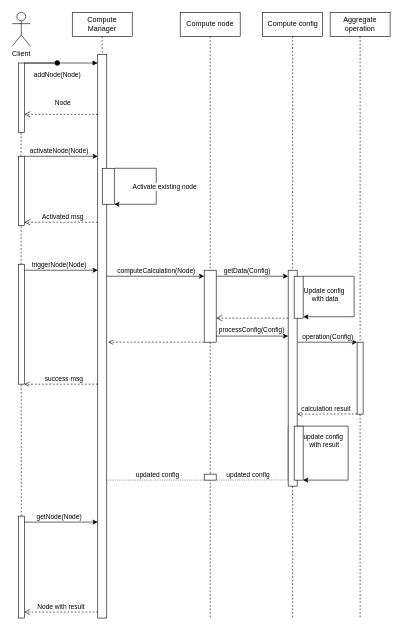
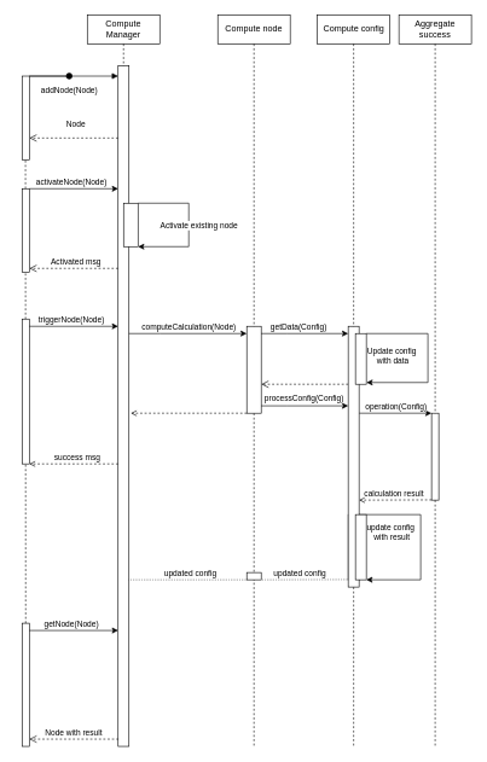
  <mxCell id="0" />
  <mxCell id="1" parent="0" />
  <mxCell id="2" value="Compute Manager" style="shape=umlLifeline;perimeter=lifelinePerimeter;whiteSpace=wrap;html=1;container=0;dropTarget=0;collapsible=0;recursiveResize=0;outlineConnect=0;portConstraint=eastwest;newEdgeStyle={&quot;edgeStyle&quot;:&quot;elbowEdgeStyle&quot;,&quot;elbow&quot;:&quot;vertical&quot;,&quot;curved&quot;:0,&quot;rounded&quot;:0};" parent="1" vertex="1"><mxGeometry x="120" y="20" width="100" height="1010" as="geometry" /></mxCell>
  <mxCell id="3" value="Compute node" style="shape=umlLifeline;perimeter=lifelinePerimeter;whiteSpace=wrap;html=1;container=0;dropTarget=0;collapsible=0;recursiveResize=0;outlineConnect=0;portConstraint=eastwest;newEdgeStyle={&quot;edgeStyle&quot;:&quot;elbowEdgeStyle&quot;,&quot;elbow&quot;:&quot;vertical&quot;,&quot;curved&quot;:0,&quot;rounded&quot;:0};" parent="1" vertex="1"><mxGeometry x="300" y="20" width="100" height="1010" as="geometry" /></mxCell>
  <mxCell id="4" value="" style="group" parent="1" vertex="1" connectable="0"><mxGeometry x="20" y="20" width="630" height="1010" as="geometry" /></mxCell>
  <mxCell id="5" value="" style="html=1;points=[];perimeter=orthogonalPerimeter;outlineConnect=0;targetShapes=umlLifeline;portConstraint=eastwest;newEdgeStyle={&quot;edgeStyle&quot;:&quot;elbowEdgeStyle&quot;,&quot;elbow&quot;:&quot;vertical&quot;,&quot;curved&quot;:0,&quot;rounded&quot;:0};" parent="4" vertex="1"><mxGeometry x="142.5" y="70" width="15" height="940" as="geometry" /></mxCell>
- <mxCell id="6" value="Client" style="shape=umlActor;verticalLabelPosition=bottom;verticalAlign=top;html=1;outlineConnect=0;" parent="4" vertex="1"><mxGeometry width="30" height="56.327" as="geometry" /></mxCell>
  <mxCell id="7" value="" style="html=1;points=[];perimeter=orthogonalPerimeter;outlineConnect=0;targetShapes=umlLifeline;portConstraint=eastwest;newEdgeStyle={&quot;edgeStyle&quot;:&quot;elbowEdgeStyle&quot;,&quot;elbow&quot;:&quot;vertical&quot;,&quot;curved&quot;:0,&quot;rounded&quot;:0};" parent="4" vertex="1"><mxGeometry x="10" y="84.49" width="10" height="115.51" as="geometry" /></mxCell>
  <mxCell id="8" value="" style="endArrow=none;dashed=1;html=1;rounded=0;" parent="4" edge="1"><mxGeometry width="50" height="50" relative="1" as="geometry"><mxPoint x="15" y="900" as="sourcePoint" /><mxPoint x="14.66" y="200" as="targetPoint" /></mxGeometry></mxCell>
  <mxCell id="9" value="" style="html=1;points=[];perimeter=orthogonalPerimeter;outlineConnect=0;targetShapes=umlLifeline;portConstraint=eastwest;newEdgeStyle={&quot;edgeStyle&quot;:&quot;elbowEdgeStyle&quot;,&quot;elbow&quot;:&quot;vertical&quot;,&quot;curved&quot;:0,&quot;rounded&quot;:0};" parent="4" vertex="1"><mxGeometry x="320" y="430" width="20" height="120" as="geometry" /></mxCell>
  <mxCell id="10" value="" style="html=1;points=[];perimeter=orthogonalPerimeter;outlineConnect=0;targetShapes=umlLifeline;portConstraint=eastwest;newEdgeStyle={&quot;edgeStyle&quot;:&quot;elbowEdgeStyle&quot;,&quot;elbow&quot;:&quot;vertical&quot;,&quot;curved&quot;:0,&quot;rounded&quot;:0};" parent="4" vertex="1"><mxGeometry x="10" y="420" width="10" height="200" as="geometry" /></mxCell>
  <mxCell id="11" style="edgeStyle=elbowEdgeStyle;rounded=0;orthogonalLoop=1;jettySize=auto;html=1;elbow=vertical;curved=0;" parent="4" edge="1"><mxGeometry relative="1" as="geometry"><mxPoint x="340" y="440.0" as="sourcePoint" /><mxPoint x="460" y="440.0" as="targetPoint" /><Array as="points"><mxPoint x="375" y="440" /></Array></mxGeometry></mxCell>
  <mxCell id="12" value="&amp;nbsp;getData(Config)" style="edgeLabel;html=1;align=center;verticalAlign=middle;resizable=0;points=[];" parent="11" vertex="1" connectable="0"><mxGeometry x="-0.339" y="1" relative="1" as="geometry"><mxPoint x="9" y="-9" as="offset" /></mxGeometry></mxCell>
  <mxCell id="13" value="" style="html=1;verticalAlign=bottom;endArrow=open;dashed=1;endSize=8;edgeStyle=elbowEdgeStyle;elbow=vertical;curved=0;rounded=0;" parent="4" edge="1"><mxGeometry relative="1" as="geometry"><mxPoint x="340" y="510" as="targetPoint" /><Array as="points"><mxPoint x="415" y="510" /></Array><mxPoint x="460" y="510" as="sourcePoint" /><mxPoint as="offset" /></mxGeometry></mxCell>
  <mxCell id="14" style="edgeStyle=elbowEdgeStyle;rounded=0;orthogonalLoop=1;jettySize=auto;html=1;elbow=vertical;curved=0;" parent="4" source="9" target="52" edge="1"><mxGeometry relative="1" as="geometry"><mxPoint x="325" y="539.83" as="sourcePoint" /><mxPoint x="435" y="539.83" as="targetPoint" /><Array as="points"><mxPoint x="375" y="539.83" /></Array></mxGeometry></mxCell>
  <mxCell id="15" value="processConfig(Config)" style="edgeLabel;html=1;align=center;verticalAlign=middle;resizable=0;points=[];" parent="14" vertex="1" connectable="0"><mxGeometry x="-0.339" y="1" relative="1" as="geometry"><mxPoint x="18" y="-9" as="offset" /></mxGeometry></mxCell>
  <mxCell id="16" value="" style="html=1;points=[];perimeter=orthogonalPerimeter;outlineConnect=0;targetShapes=umlLifeline;portConstraint=eastwest;newEdgeStyle={&quot;edgeStyle&quot;:&quot;elbowEdgeStyle&quot;,&quot;elbow&quot;:&quot;vertical&quot;,&quot;curved&quot;:0,&quot;rounded&quot;:0};" parent="4" vertex="1"><mxGeometry x="10" y="240" width="10" height="115.51" as="geometry" /></mxCell>
  <mxCell id="17" style="edgeStyle=elbowEdgeStyle;rounded=0;orthogonalLoop=1;jettySize=auto;html=1;elbow=vertical;curved=0;" parent="4" target="5" edge="1"><mxGeometry relative="1" as="geometry"><mxPoint x="135" y="240.004" as="targetPoint" /><mxPoint x="20" y="240.004" as="sourcePoint" /></mxGeometry></mxCell>
  <mxCell id="18" value="activateNode(Node)" style="edgeLabel;html=1;align=center;verticalAlign=middle;resizable=0;points=[];" parent="17" vertex="1" connectable="0"><mxGeometry x="0.286" relative="1" as="geometry"><mxPoint x="-21" y="-10" as="offset" /></mxGeometry></mxCell>
  <mxCell id="19" value="Activated msg" style="html=1;verticalAlign=bottom;endArrow=open;dashed=1;endSize=8;edgeStyle=elbowEdgeStyle;elbow=vertical;curved=0;rounded=0;" parent="4" source="5" edge="1"><mxGeometry x="-0.043" relative="1" as="geometry"><mxPoint x="20" y="350" as="targetPoint" /><Array as="points"><mxPoint x="115" y="350" /></Array><mxPoint x="135" y="350" as="sourcePoint" /><mxPoint as="offset" /></mxGeometry></mxCell>
  <mxCell id="20" style="edgeStyle=orthogonalEdgeStyle;rounded=0;orthogonalLoop=1;jettySize=auto;html=1;exitX=1;exitY=0;exitDx=0;exitDy=0;entryX=1;entryY=1;entryDx=0;entryDy=0;" parent="4" source="22" target="22" edge="1"><mxGeometry relative="1" as="geometry"><mxPoint x="150.056" y="240" as="targetPoint" /><Array as="points"><mxPoint x="240" y="260" /><mxPoint x="240" y="320" /></Array></mxGeometry></mxCell>
  <mxCell id="21" value="Activate existing node" style="edgeLabel;html=1;align=center;verticalAlign=middle;resizable=0;points=[];" parent="20" vertex="1" connectable="0"><mxGeometry x="-0.675" y="-1" relative="1" as="geometry"><mxPoint x="51" y="29" as="offset" /></mxGeometry></mxCell>
  <mxCell id="22" value="" style="rounded=0;whiteSpace=wrap;html=1;" parent="4" vertex="1"><mxGeometry x="150" y="260" width="20" height="60" as="geometry" /></mxCell>
  <mxCell id="23" style="edgeStyle=elbowEdgeStyle;rounded=0;orthogonalLoop=1;jettySize=auto;html=1;elbow=vertical;curved=0;" parent="4" target="5" edge="1"><mxGeometry relative="1" as="geometry"><mxPoint x="135" y="430.004" as="targetPoint" /><mxPoint x="20" y="430.004" as="sourcePoint" /></mxGeometry></mxCell>
  <mxCell id="24" value="triggerNode(Node)" style="edgeLabel;html=1;align=center;verticalAlign=middle;resizable=0;points=[];" parent="23" vertex="1" connectable="0"><mxGeometry x="0.286" relative="1" as="geometry"><mxPoint x="-21" y="-10" as="offset" /></mxGeometry></mxCell>
- <mxCell id="25" value="Aggregate operation" style="shape=umlLifeline;perimeter=lifelinePerimeter;whiteSpace=wrap;html=1;container=0;dropTarget=0;collapsible=0;recursiveResize=0;outlineConnect=0;portConstraint=eastwest;newEdgeStyle={&quot;edgeStyle&quot;:&quot;elbowEdgeStyle&quot;,&quot;elbow&quot;:&quot;vertical&quot;,&quot;curved&quot;:0,&quot;rounded&quot;:0};" parent="4" vertex="1"><mxGeometry x="530" width="100" height="1010" as="geometry" /></mxCell>
+ <mxCell id="25" value="Aggregate success" style="shape=umlLifeline;perimeter=lifelinePerimeter;whiteSpace=wrap;html=1;container=0;dropTarget=0;collapsible=0;recursiveResize=0;outlineConnect=0;portConstraint=eastwest;newEdgeStyle={&quot;edgeStyle&quot;:&quot;elbowEdgeStyle&quot;,&quot;elbow&quot;:&quot;vertical&quot;,&quot;curved&quot;:0,&quot;rounded&quot;:0};" parent="4" vertex="1"><mxGeometry x="530" width="100" height="1010" as="geometry" /></mxCell>
  <mxCell id="26" value="Compute config" style="shape=umlLifeline;perimeter=lifelinePerimeter;whiteSpace=wrap;html=1;container=0;dropTarget=0;collapsible=0;recursiveResize=0;outlineConnect=0;portConstraint=eastwest;newEdgeStyle={&quot;edgeStyle&quot;:&quot;elbowEdgeStyle&quot;,&quot;elbow&quot;:&quot;vertical&quot;,&quot;curved&quot;:0,&quot;rounded&quot;:0};" parent="4" vertex="1"><mxGeometry x="417.5" width="100" height="1010" as="geometry" /></mxCell>
  <mxCell id="27" value="" style="html=1;points=[];perimeter=orthogonalPerimeter;outlineConnect=0;targetShapes=umlLifeline;portConstraint=eastwest;newEdgeStyle={&quot;edgeStyle&quot;:&quot;elbowEdgeStyle&quot;,&quot;elbow&quot;:&quot;vertical&quot;,&quot;curved&quot;:0,&quot;rounded&quot;:0};" parent="4" vertex="1"><mxGeometry x="575" y="550" width="10" height="120" as="geometry" /></mxCell>
  <mxCell id="28" style="edgeStyle=elbowEdgeStyle;rounded=0;orthogonalLoop=1;jettySize=auto;html=1;elbow=vertical;curved=0;" parent="4" source="52" edge="1"><mxGeometry relative="1" as="geometry"><mxPoint x="465" y="549.995" as="sourcePoint" /><mxPoint x="575" y="549.995" as="targetPoint" /></mxGeometry></mxCell>
  <mxCell id="29" value="operation(Config)" style="edgeLabel;html=1;align=center;verticalAlign=middle;resizable=0;points=[];" parent="28" vertex="1" connectable="0"><mxGeometry x="0.136" y="-1" relative="1" as="geometry"><mxPoint x="-7" y="-11" as="offset" /></mxGeometry></mxCell>
  <mxCell id="30" style="edgeStyle=elbowEdgeStyle;rounded=0;orthogonalLoop=1;jettySize=auto;html=1;elbow=vertical;curved=0;dashed=1;startArrow=none;startFill=0;endArrow=open;endFill=0;" parent="4" target="52" edge="1"><mxGeometry relative="1" as="geometry"><mxPoint x="575" y="669.674" as="sourcePoint" /><mxPoint x="465" y="669.674" as="targetPoint" /></mxGeometry></mxCell>
  <mxCell id="31" value="calculation result" style="edgeLabel;html=1;align=center;verticalAlign=middle;resizable=0;points=[];" parent="30" vertex="1" connectable="0"><mxGeometry x="-0.507" relative="1" as="geometry"><mxPoint x="-28" y="-10" as="offset" /></mxGeometry></mxCell>
  <mxCell id="32" value="" style="html=1;points=[];perimeter=orthogonalPerimeter;outlineConnect=0;targetShapes=umlLifeline;portConstraint=eastwest;newEdgeStyle={&quot;edgeStyle&quot;:&quot;elbowEdgeStyle&quot;,&quot;elbow&quot;:&quot;vertical&quot;,&quot;curved&quot;:0,&quot;rounded&quot;:0};" parent="4" vertex="1"><mxGeometry x="10" y="840" width="10" height="170" as="geometry" /></mxCell>
  <mxCell id="33" style="edgeStyle=elbowEdgeStyle;rounded=0;orthogonalLoop=1;jettySize=auto;html=1;elbow=vertical;curved=0;" parent="4" edge="1" target="5"><mxGeometry relative="1" as="geometry"><mxPoint x="145" y="849.889" as="targetPoint" /><mxPoint x="20" y="850.004" as="sourcePoint" /></mxGeometry></mxCell>
  <mxCell id="34" value="getNode(Node)" style="edgeLabel;html=1;align=center;verticalAlign=middle;resizable=0;points=[];" parent="33" vertex="1" connectable="0"><mxGeometry x="0.286" relative="1" as="geometry"><mxPoint x="-21" y="-10" as="offset" /></mxGeometry></mxCell>
  <mxCell id="35" value="" style="rounded=0;whiteSpace=wrap;html=1;" parent="4" vertex="1"><mxGeometry x="460" y="690" width="15" height="90" as="geometry" /></mxCell>
  <mxCell id="36" style="edgeStyle=orthogonalEdgeStyle;rounded=0;orthogonalLoop=1;jettySize=auto;html=1;entryX=1;entryY=1;entryDx=0;entryDy=0;" parent="4" edge="1" target="54"><mxGeometry relative="1" as="geometry"><mxPoint x="475" y="690.003" as="sourcePoint" /><mxPoint x="475" y="779.98" as="targetPoint" /><Array as="points"><mxPoint x="560" y="690" /><mxPoint x="560" y="780" /></Array></mxGeometry></mxCell>
  <mxCell id="37" value="update config&amp;nbsp;&lt;div&gt;with result&lt;/div&gt;&lt;div&gt;&lt;br&gt;&lt;/div&gt;" style="edgeLabel;html=1;align=center;verticalAlign=middle;resizable=0;points=[];" parent="36" vertex="1" connectable="0"><mxGeometry x="-0.83" relative="1" as="geometry"><mxPoint x="24" y="30" as="offset" /></mxGeometry></mxCell>
  <mxCell id="38" value="addNode(Node)" style="html=1;verticalAlign=bottom;startArrow=oval;endArrow=block;startSize=8;edgeStyle=elbowEdgeStyle;elbow=vertical;curved=0;rounded=0;" parent="4" target="5" edge="1"><mxGeometry x="0.235" y="-30" relative="1" as="geometry"><mxPoint x="75" y="84.49" as="sourcePoint" /><mxPoint x="135" y="84.49" as="targetPoint" /><Array as="points"><mxPoint x="20" y="84.49" /></Array><mxPoint as="offset" /></mxGeometry></mxCell>
  <mxCell id="39" value="Node with result" style="html=1;verticalAlign=bottom;endArrow=open;dashed=1;endSize=8;edgeStyle=elbowEdgeStyle;elbow=vertical;curved=0;rounded=0;startArrow=none;startFill=0;endFill=0;" parent="4" target="32" edge="1"><mxGeometry relative="1" as="geometry"><mxPoint x="30" y="1000" as="targetPoint" /><Array as="points"><mxPoint x="105" y="1000" /></Array><mxPoint x="143" y="1000" as="sourcePoint" /><mxPoint as="offset" /></mxGeometry></mxCell>
  <mxCell id="40" value="" style="html=1;points=[];perimeter=orthogonalPerimeter;outlineConnect=0;targetShapes=umlLifeline;portConstraint=eastwest;newEdgeStyle={&quot;edgeStyle&quot;:&quot;elbowEdgeStyle&quot;,&quot;elbow&quot;:&quot;vertical&quot;,&quot;curved&quot;:0,&quot;rounded&quot;:0};" parent="4" vertex="1"><mxGeometry x="320" y="770" width="20" height="10" as="geometry" /></mxCell>
  <mxCell id="41" style="edgeStyle=elbowEdgeStyle;rounded=0;orthogonalLoop=1;jettySize=auto;html=1;elbow=vertical;curved=0;dashed=1;dashPattern=1 2;endArrow=none;endFill=0;" parent="4" target="5" edge="1"><mxGeometry relative="1" as="geometry"><mxPoint x="320" y="780.001" as="sourcePoint" /><mxPoint x="155" y="780.001" as="targetPoint" /></mxGeometry></mxCell>
  <mxCell id="42" value="updated config" style="edgeLabel;html=1;align=center;verticalAlign=middle;resizable=0;points=[];" parent="41" vertex="1" connectable="0"><mxGeometry x="-0.001" y="-2" relative="1" as="geometry"><mxPoint x="2" y="-8" as="offset" /></mxGeometry></mxCell>
  <mxCell id="43" style="edgeStyle=elbowEdgeStyle;rounded=0;orthogonalLoop=1;jettySize=auto;html=1;elbow=vertical;curved=0;dashed=1;startArrow=none;startFill=0;endArrow=open;endFill=0;" parent="4" edge="1" source="5"><mxGeometry relative="1" as="geometry"><mxPoint x="145" y="620" as="sourcePoint" /><mxPoint x="20" y="620" as="targetPoint" /><Array as="points"><mxPoint x="85" y="620" /></Array></mxGeometry></mxCell>
  <mxCell id="44" value="success msg" style="edgeLabel;html=1;align=center;verticalAlign=middle;resizable=0;points=[];" parent="43" vertex="1" connectable="0"><mxGeometry x="0.075" relative="1" as="geometry"><mxPoint x="9" y="-10" as="offset" /></mxGeometry></mxCell>
  <mxCell id="45" style="edgeStyle=elbowEdgeStyle;rounded=0;orthogonalLoop=1;jettySize=auto;html=1;elbow=vertical;curved=0;" parent="4" source="5" edge="1"><mxGeometry relative="1" as="geometry"><mxPoint x="155" y="440" as="sourcePoint" /><mxPoint x="320.0" y="440" as="targetPoint" /><Array as="points"><mxPoint x="200" y="440" /></Array></mxGeometry></mxCell>
  <mxCell id="46" value="computeCalculation(Node)" style="edgeLabel;html=1;align=center;verticalAlign=middle;resizable=0;points=[];" parent="45" vertex="1" connectable="0"><mxGeometry x="-0.224" y="-1" relative="1" as="geometry"><mxPoint x="19" y="-11" as="offset" /></mxGeometry></mxCell>
  <mxCell id="47" style="edgeStyle=elbowEdgeStyle;rounded=0;orthogonalLoop=1;jettySize=auto;html=1;elbow=vertical;curved=0;dashed=1;startArrow=none;startFill=0;endArrow=open;endFill=0;" parent="4" edge="1"><mxGeometry relative="1" as="geometry"><mxPoint x="320.0" y="550" as="sourcePoint" /><mxPoint x="160" y="550" as="targetPoint" /><Array as="points"><mxPoint x="220" y="550" /></Array></mxGeometry></mxCell>
  <mxCell id="48" style="edgeStyle=elbowEdgeStyle;rounded=0;orthogonalLoop=1;jettySize=auto;html=1;elbow=vertical;curved=0;dashed=1;dashPattern=1 2;endArrow=none;endFill=0;" parent="4" target="40" edge="1"><mxGeometry relative="1" as="geometry"><mxPoint x="347.5" y="779.68" as="targetPoint" /><mxPoint x="460" y="779.68" as="sourcePoint" /></mxGeometry></mxCell>
  <mxCell id="49" value="updated config" style="edgeLabel;html=1;align=center;verticalAlign=middle;resizable=0;points=[];" parent="48" vertex="1" connectable="0"><mxGeometry x="0.528" relative="1" as="geometry"><mxPoint x="24" y="-10" as="offset" /></mxGeometry></mxCell>
  <mxCell id="50" style="edgeStyle=orthogonalEdgeStyle;rounded=0;orthogonalLoop=1;jettySize=auto;html=1;entryX=1.013;entryY=0.966;entryDx=0;entryDy=0;entryPerimeter=0;" parent="4" source="53" target="53" edge="1"><mxGeometry relative="1" as="geometry"><Array as="points"><mxPoint x="570" y="440" /><mxPoint x="570" y="508" /></Array></mxGeometry></mxCell>
  <mxCell id="51" value="Update config&lt;div&gt;&amp;nbsp;with data&lt;/div&gt;" style="edgeLabel;html=1;align=center;verticalAlign=middle;resizable=0;points=[];" parent="50" vertex="1" connectable="0"><mxGeometry x="-0.718" relative="1" as="geometry"><mxPoint x="1" y="30" as="offset" /></mxGeometry></mxCell>
  <mxCell id="52" value="" style="html=1;points=[];perimeter=orthogonalPerimeter;outlineConnect=0;targetShapes=umlLifeline;portConstraint=eastwest;newEdgeStyle={&quot;edgeStyle&quot;:&quot;elbowEdgeStyle&quot;,&quot;elbow&quot;:&quot;vertical&quot;,&quot;curved&quot;:0,&quot;rounded&quot;:0};" parent="4" vertex="1"><mxGeometry x="460" y="430" width="15" height="360" as="geometry" /></mxCell>
  <mxCell id="53" value="" style="rounded=0;whiteSpace=wrap;html=1;" parent="4" vertex="1"><mxGeometry x="470" y="440" width="15" height="70" as="geometry" /></mxCell>
  <mxCell id="54" value="" style="rounded=0;whiteSpace=wrap;html=1;" vertex="1" parent="4"><mxGeometry x="470" y="690" width="15" height="90" as="geometry" /></mxCell>
  <mxCell id="55" value="Node" style="html=1;verticalAlign=bottom;endArrow=open;dashed=1;endSize=8;edgeStyle=elbowEdgeStyle;elbow=vertical;curved=0;rounded=0;" parent="1" source="5" edge="1"><mxGeometry x="-0.043" y="-10" relative="1" as="geometry"><mxPoint x="40" y="190" as="targetPoint" /><Array as="points"><mxPoint x="145" y="190" /></Array><mxPoint x="220" y="190" as="sourcePoint" /><mxPoint as="offset" /></mxGeometry></mxCell>
